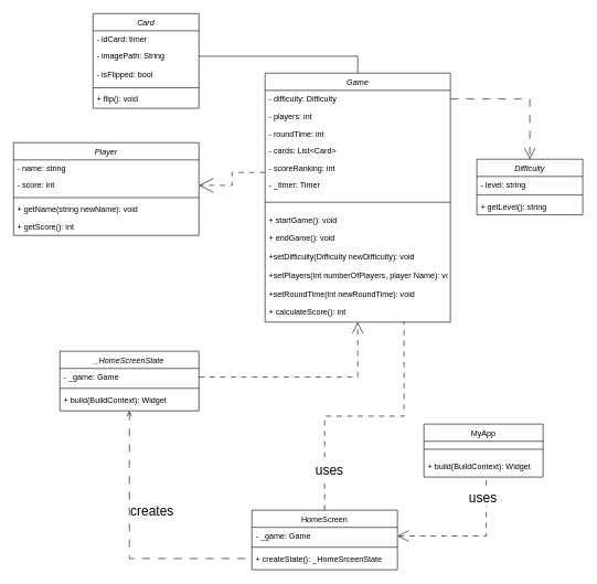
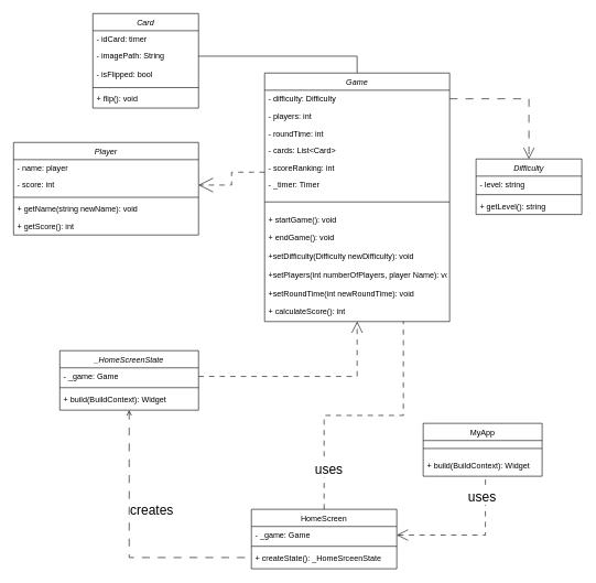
  <mxCell id="0" />
  <mxCell id="1" parent="0" />
  <mxCell id="2" style="edgeStyle=orthogonalEdgeStyle;rounded=0;orthogonalLoop=1;jettySize=auto;html=1;entryX=1;entryY=0.5;entryDx=0;entryDy=0;dashed=1;dashPattern=8 8;endArrow=open;endFill=0;endSize=20;" parent="1" source="4" target="31" edge="1"><mxGeometry relative="1" as="geometry"><Array as="points"><mxPoint x="350" y="260" /><mxPoint x="350" y="279" /></Array></mxGeometry></mxCell>
  <mxCell id="3" style="edgeStyle=orthogonalEdgeStyle;rounded=0;orthogonalLoop=1;jettySize=auto;html=1;exitX=0.5;exitY=0;exitDx=0;exitDy=0;entryX=1;entryY=0.5;entryDx=0;entryDy=0;endArrow=none;endFill=0;" edge="1" parent="1" source="4" target="49"><mxGeometry relative="1" as="geometry" /></mxCell>
  <mxCell id="4" value="Game" style="swimlane;fontStyle=2;align=center;verticalAlign=top;childLayout=stackLayout;horizontal=1;startSize=26;horizontalStack=0;resizeParent=1;resizeLast=0;collapsible=1;marginBottom=0;rounded=0;shadow=0;strokeWidth=1;" parent="1" vertex="1"><mxGeometry x="400" y="110" width="280" height="376" as="geometry"><mxRectangle x="220" y="100" width="160" height="26" as="alternateBounds" /></mxGeometry></mxCell>
  <mxCell id="5" value="- difficulty: Difficulty" style="text;align=left;verticalAlign=top;spacingLeft=4;spacingRight=4;overflow=hidden;rotatable=0;points=[[0,0.5],[1,0.5]];portConstraint=eastwest;" parent="4" vertex="1"><mxGeometry y="26" width="280" height="26" as="geometry" /></mxCell>
  <mxCell id="6" value="- players: int" style="text;align=left;verticalAlign=top;spacingLeft=4;spacingRight=4;overflow=hidden;rotatable=0;points=[[0,0.5],[1,0.5]];portConstraint=eastwest;rounded=0;shadow=0;html=0;" parent="4" vertex="1"><mxGeometry y="52" width="280" height="26" as="geometry" /></mxCell>
  <mxCell id="7" value="- roundTime: int" style="text;align=left;verticalAlign=top;spacingLeft=4;spacingRight=4;overflow=hidden;rotatable=0;points=[[0,0.5],[1,0.5]];portConstraint=eastwest;rounded=0;shadow=0;html=0;" parent="4" vertex="1"><mxGeometry y="78" width="280" height="26" as="geometry" /></mxCell>
  <mxCell id="8" value="- cards: List&lt;Card&gt;" style="text;align=left;verticalAlign=top;spacingLeft=4;spacingRight=4;overflow=hidden;rotatable=0;points=[[0,0.5],[1,0.5]];portConstraint=eastwest;rounded=0;shadow=0;html=0;" vertex="1" parent="4"><mxGeometry y="104" width="280" height="26" as="geometry" /></mxCell>
  <mxCell id="9" value="- scoreRanking: int" style="text;align=left;verticalAlign=top;spacingLeft=4;spacingRight=4;overflow=hidden;rotatable=0;points=[[0,0.5],[1,0.5]];portConstraint=eastwest;rounded=0;shadow=0;html=0;" vertex="1" parent="4"><mxGeometry y="130" width="280" height="26" as="geometry" /></mxCell>
  <mxCell id="10" value="- _timer: Timer" style="text;align=left;verticalAlign=top;spacingLeft=4;spacingRight=4;overflow=hidden;rotatable=0;points=[[0,0.5],[1,0.5]];portConstraint=eastwest;rounded=0;shadow=0;html=0;" vertex="1" parent="4"><mxGeometry y="156" width="280" height="26" as="geometry" /></mxCell>
  <mxCell id="11" value="" style="line;html=1;strokeWidth=1;align=left;verticalAlign=middle;spacingTop=-1;spacingLeft=3;spacingRight=3;rotatable=0;labelPosition=right;points=[];portConstraint=eastwest;" parent="4" vertex="1"><mxGeometry y="182" width="280" height="26" as="geometry" /></mxCell>
  <mxCell id="12" value="+ startGame(): void&#10;" style="text;align=left;verticalAlign=top;spacingLeft=4;spacingRight=4;overflow=hidden;rotatable=0;points=[[0,0.5],[1,0.5]];portConstraint=eastwest;" parent="4" vertex="1"><mxGeometry y="208" width="280" height="28" as="geometry" /></mxCell>
  <mxCell id="13" value="+ endGame(): void&#10;" style="text;align=left;verticalAlign=top;spacingLeft=4;spacingRight=4;overflow=hidden;rotatable=0;points=[[0,0.5],[1,0.5]];portConstraint=eastwest;" parent="4" vertex="1"><mxGeometry y="236" width="280" height="28" as="geometry" /></mxCell>
  <mxCell id="14" value="+setDifficulty(Difficulty newDifficulty): void" style="text;align=left;verticalAlign=top;spacingLeft=4;spacingRight=4;overflow=hidden;rotatable=0;points=[[0,0.5],[1,0.5]];portConstraint=eastwest;" parent="4" vertex="1"><mxGeometry y="264" width="280" height="28" as="geometry" /></mxCell>
  <mxCell id="15" value="+setPlayers(int numberOfPlayers, player Name): void" style="text;align=left;verticalAlign=top;spacingLeft=4;spacingRight=4;overflow=hidden;rotatable=0;points=[[0,0.5],[1,0.5]];portConstraint=eastwest;" parent="4" vertex="1"><mxGeometry y="292" width="280" height="28" as="geometry" /></mxCell>
  <mxCell id="16" value="+setRoundTime(int newRoundTime): void" style="text;align=left;verticalAlign=top;spacingLeft=4;spacingRight=4;overflow=hidden;rotatable=0;points=[[0,0.5],[1,0.5]];portConstraint=eastwest;" parent="4" vertex="1"><mxGeometry y="320" width="280" height="28" as="geometry" /></mxCell>
  <mxCell id="17" value="+ calculateScore(): int" style="text;align=left;verticalAlign=top;spacingLeft=4;spacingRight=4;overflow=hidden;rotatable=0;points=[[0,0.5],[1,0.5]];portConstraint=eastwest;" vertex="1" parent="4"><mxGeometry y="348" width="280" height="28" as="geometry" /></mxCell>
  <mxCell id="18" value="HomeScreen" style="swimlane;fontStyle=0;align=center;verticalAlign=top;childLayout=stackLayout;horizontal=1;startSize=26;horizontalStack=0;resizeParent=1;resizeLast=0;collapsible=1;marginBottom=0;rounded=0;shadow=0;strokeWidth=1;" parent="1" vertex="1"><mxGeometry x="380" y="770" width="220" height="90" as="geometry"><mxRectangle x="120" y="360" width="160" height="26" as="alternateBounds" /></mxGeometry></mxCell>
  <mxCell id="19" value="- _game: Game" style="text;align=left;verticalAlign=top;spacingLeft=4;spacingRight=4;overflow=hidden;rotatable=0;points=[[0,0.5],[1,0.5]];portConstraint=eastwest;" parent="18" vertex="1"><mxGeometry y="26" width="220" height="26" as="geometry" /></mxCell>
  <mxCell id="20" value="" style="line;html=1;strokeWidth=1;align=left;verticalAlign=middle;spacingTop=-1;spacingLeft=3;spacingRight=3;rotatable=0;labelPosition=right;points=[];portConstraint=eastwest;" parent="18" vertex="1"><mxGeometry y="52" width="220" height="8" as="geometry" /></mxCell>
  <mxCell id="21" value="+ createState(): _HomeSrceenState&#10;" style="text;align=left;verticalAlign=top;spacingLeft=4;spacingRight=4;overflow=hidden;rotatable=0;points=[[0,0.5],[1,0.5]];portConstraint=eastwest;" parent="18" vertex="1"><mxGeometry y="60" width="220" height="26" as="geometry" /></mxCell>
  <mxCell id="22" value="MyApp" style="swimlane;fontStyle=0;align=center;verticalAlign=top;childLayout=stackLayout;horizontal=1;startSize=26;horizontalStack=0;resizeParent=1;resizeLast=0;collapsible=1;marginBottom=0;rounded=0;shadow=0;strokeWidth=1;" parent="1" vertex="1"><mxGeometry x="640" y="640" width="180" height="80" as="geometry"><mxRectangle x="340" y="380" width="170" height="26" as="alternateBounds" /></mxGeometry></mxCell>
  <mxCell id="23" value="" style="line;html=1;strokeWidth=1;align=left;verticalAlign=middle;spacingTop=-1;spacingLeft=3;spacingRight=3;rotatable=0;labelPosition=right;points=[];portConstraint=eastwest;" parent="22" vertex="1"><mxGeometry y="26" width="180" height="24" as="geometry" /></mxCell>
  <mxCell id="24" value="+ build(BuildContext): Widget" style="text;align=left;verticalAlign=top;spacingLeft=4;spacingRight=4;overflow=hidden;rotatable=0;points=[[0,0.5],[1,0.5]];portConstraint=eastwest;" parent="22" vertex="1"><mxGeometry y="50" width="180" height="30" as="geometry" /></mxCell>
  <mxCell id="25" value="Difficulty" style="swimlane;fontStyle=2;align=center;verticalAlign=top;childLayout=stackLayout;horizontal=1;startSize=26;horizontalStack=0;resizeParent=1;resizeLast=0;collapsible=1;marginBottom=0;rounded=0;shadow=0;strokeWidth=1;" parent="1" vertex="1"><mxGeometry x="720" y="240" width="160" height="84" as="geometry"><mxRectangle x="550" y="140" width="160" height="26" as="alternateBounds" /></mxGeometry></mxCell>
  <mxCell id="26" value="- level: string" style="text;align=left;verticalAlign=top;spacingLeft=4;spacingRight=4;overflow=hidden;rotatable=0;points=[[0,0.5],[1,0.5]];portConstraint=eastwest;" parent="25" vertex="1"><mxGeometry y="26" width="160" height="24" as="geometry" /></mxCell>
  <mxCell id="27" value="" style="line;html=1;strokeWidth=1;align=left;verticalAlign=middle;spacingTop=-1;spacingLeft=3;spacingRight=3;rotatable=0;labelPosition=right;points=[];portConstraint=eastwest;" parent="25" vertex="1"><mxGeometry y="50" width="160" height="8" as="geometry" /></mxCell>
  <mxCell id="28" value="+ getLevel(): string" style="text;align=left;verticalAlign=top;spacingLeft=4;spacingRight=4;overflow=hidden;rotatable=0;points=[[0,0.5],[1,0.5]];portConstraint=eastwest;" parent="25" vertex="1"><mxGeometry y="58" width="160" height="26" as="geometry" /></mxCell>
  <mxCell id="29" value="Player" style="swimlane;fontStyle=2;align=center;verticalAlign=top;childLayout=stackLayout;horizontal=1;startSize=26;horizontalStack=0;resizeParent=1;resizeLast=0;collapsible=1;marginBottom=0;rounded=0;shadow=0;strokeWidth=1;" parent="1" vertex="1"><mxGeometry x="20" y="215" width="280" height="140" as="geometry"><mxRectangle x="550" y="140" width="160" height="26" as="alternateBounds" /></mxGeometry></mxCell>
- <mxCell id="30" value="- name: string    " style="text;align=left;verticalAlign=top;spacingLeft=4;spacingRight=4;overflow=hidden;rotatable=0;points=[[0,0.5],[1,0.5]];portConstraint=eastwest;" parent="29" vertex="1"><mxGeometry y="26" width="280" height="24" as="geometry" /></mxCell>
+ <mxCell id="30" value="- name: player    " style="text;align=left;verticalAlign=top;spacingLeft=4;spacingRight=4;overflow=hidden;rotatable=0;points=[[0,0.5],[1,0.5]];portConstraint=eastwest;" parent="29" vertex="1"><mxGeometry y="26" width="280" height="24" as="geometry" /></mxCell>
  <mxCell id="31" value="- score: int" style="text;align=left;verticalAlign=top;spacingLeft=4;spacingRight=4;overflow=hidden;rotatable=0;points=[[0,0.5],[1,0.5]];portConstraint=eastwest;" parent="29" vertex="1"><mxGeometry y="50" width="280" height="29" as="geometry" /></mxCell>
  <mxCell id="32" value="" style="line;html=1;strokeWidth=1;align=left;verticalAlign=middle;spacingTop=-1;spacingLeft=3;spacingRight=3;rotatable=0;labelPosition=right;points=[];portConstraint=eastwest;" parent="29" vertex="1"><mxGeometry y="79" width="280" height="8" as="geometry" /></mxCell>
  <mxCell id="33" value="+ getName(string newName): void" style="text;align=left;verticalAlign=top;spacingLeft=4;spacingRight=4;overflow=hidden;rotatable=0;points=[[0,0.5],[1,0.5]];portConstraint=eastwest;" parent="29" vertex="1"><mxGeometry y="87" width="280" height="26" as="geometry" /></mxCell>
  <mxCell id="34" value="+ getScore(): int" style="text;align=left;verticalAlign=top;spacingLeft=4;spacingRight=4;overflow=hidden;rotatable=0;points=[[0,0.5],[1,0.5]];portConstraint=eastwest;" parent="29" vertex="1"><mxGeometry y="113" width="280" height="27" as="geometry" /></mxCell>
  <mxCell id="35" style="edgeStyle=orthogonalEdgeStyle;rounded=0;orthogonalLoop=1;jettySize=auto;html=1;entryX=0;entryY=0.5;entryDx=0;entryDy=0;dashed=1;dashPattern=12 12;endArrow=none;endFill=0;startArrow=open;startFill=0;endSize=15;" parent="1" source="37" target="21" edge="1"><mxGeometry relative="1" as="geometry" /></mxCell>
  <mxCell id="36" value="&lt;div style=&quot;font-size: 20px;&quot;&gt;creates&lt;/div&gt;" style="edgeLabel;html=1;align=center;verticalAlign=middle;resizable=0;points=[];" parent="35" vertex="1" connectable="0"><mxGeometry x="0.392" y="-3" relative="1" as="geometry"><mxPoint x="-28" y="-76" as="offset" /></mxGeometry></mxCell>
  <mxCell id="37" value="_HomeScreenState" style="swimlane;fontStyle=2;align=center;verticalAlign=top;childLayout=stackLayout;horizontal=1;startSize=26;horizontalStack=0;resizeParent=1;resizeLast=0;collapsible=1;marginBottom=0;rounded=0;shadow=0;strokeWidth=1;" parent="1" vertex="1"><mxGeometry x="90" y="530" width="210" height="90" as="geometry"><mxRectangle x="550" y="140" width="160" height="26" as="alternateBounds" /></mxGeometry></mxCell>
  <mxCell id="38" value="- _game: Game" style="text;align=left;verticalAlign=top;spacingLeft=4;spacingRight=4;overflow=hidden;rotatable=0;points=[[0,0.5],[1,0.5]];portConstraint=eastwest;" parent="37" vertex="1"><mxGeometry y="26" width="210" height="26" as="geometry" /></mxCell>
  <mxCell id="39" value="" style="line;html=1;strokeWidth=1;align=left;verticalAlign=middle;spacingTop=-1;spacingLeft=3;spacingRight=3;rotatable=0;labelPosition=right;points=[];portConstraint=eastwest;" parent="37" vertex="1"><mxGeometry y="52" width="210" height="8" as="geometry" /></mxCell>
  <mxCell id="40" value="+ build(BuildContext): Widget" style="text;align=left;verticalAlign=top;spacingLeft=4;spacingRight=4;overflow=hidden;rotatable=0;points=[[0,0.5],[1,0.5]];portConstraint=eastwest;" parent="37" vertex="1"><mxGeometry y="60" width="210" height="26" as="geometry" /></mxCell>
  <mxCell id="41" style="edgeStyle=orthogonalEdgeStyle;rounded=0;orthogonalLoop=1;jettySize=auto;html=1;dashed=1;dashPattern=8 8;endArrow=open;endFill=0;endSize=15;" parent="1" source="38" target="4" edge="1"><mxGeometry relative="1" as="geometry" /></mxCell>
  <mxCell id="42" style="edgeStyle=orthogonalEdgeStyle;rounded=0;orthogonalLoop=1;jettySize=auto;html=1;entryX=0.75;entryY=1;entryDx=0;entryDy=0;dashed=1;dashPattern=8 8;endArrow=none;endFill=0;exitX=0.5;exitY=0;exitDx=0;exitDy=0;endSize=15;" parent="1" source="18" target="4" edge="1"><mxGeometry relative="1" as="geometry"><mxPoint x="430" y="640" as="sourcePoint" /></mxGeometry></mxCell>
  <mxCell id="43" value="&lt;font style=&quot;font-size: 20px;&quot;&gt;uses&lt;/font&gt;" style="edgeLabel;html=1;align=center;verticalAlign=middle;resizable=0;points=[];" parent="42" vertex="1" connectable="0"><mxGeometry x="-0.141" y="-1" relative="1" as="geometry"><mxPoint x="-26" y="79" as="offset" /></mxGeometry></mxCell>
  <mxCell id="44" style="edgeStyle=orthogonalEdgeStyle;rounded=0;orthogonalLoop=1;jettySize=auto;html=1;endArrow=open;endFill=0;endSize=15;dashed=1;dashPattern=12 12;" parent="1" source="5" target="25" edge="1"><mxGeometry relative="1" as="geometry" /></mxCell>
  <mxCell id="45" style="edgeStyle=orthogonalEdgeStyle;rounded=0;orthogonalLoop=1;jettySize=auto;html=1;entryX=0.523;entryY=0.971;entryDx=0;entryDy=0;entryPerimeter=0;endArrow=none;endFill=0;dashed=1;dashPattern=8 8;startArrow=open;startFill=0;endSize=15;startSize=15;" parent="1" source="19" target="24" edge="1"><mxGeometry relative="1" as="geometry" /></mxCell>
  <mxCell id="46" value="&lt;font style=&quot;font-size: 20px;&quot;&gt;uses&lt;/font&gt;" style="edgeLabel;html=1;align=center;verticalAlign=middle;resizable=0;points=[];" parent="45" vertex="1" connectable="0"><mxGeometry x="-0.474" y="1" relative="1" as="geometry"><mxPoint x="69" y="-58" as="offset" /></mxGeometry></mxCell>
  <mxCell id="47" value="Card" style="swimlane;fontStyle=2;align=center;verticalAlign=top;childLayout=stackLayout;horizontal=1;startSize=26;horizontalStack=0;resizeParent=1;resizeLast=0;collapsible=1;marginBottom=0;rounded=0;shadow=0;strokeWidth=1;" vertex="1" parent="1"><mxGeometry x="140" y="20" width="160" height="143" as="geometry"><mxRectangle x="-40" y="10" width="160" height="26" as="alternateBounds" /></mxGeometry></mxCell>
  <mxCell id="48" value="- idCard: timer" style="text;align=left;verticalAlign=top;spacingLeft=4;spacingRight=4;overflow=hidden;rotatable=0;points=[[0,0.5],[1,0.5]];portConstraint=eastwest;" vertex="1" parent="47"><mxGeometry y="26" width="160" height="24" as="geometry" /></mxCell>
  <mxCell id="49" value="- imagePath: String" style="text;align=left;verticalAlign=top;spacingLeft=4;spacingRight=4;overflow=hidden;rotatable=0;points=[[0,0.5],[1,0.5]];portConstraint=eastwest;" vertex="1" parent="47"><mxGeometry y="50" width="160" height="29" as="geometry" /></mxCell>
  <mxCell id="50" value="- isFlipped: bool" style="text;align=left;verticalAlign=top;spacingLeft=4;spacingRight=4;overflow=hidden;rotatable=0;points=[[0,0.5],[1,0.5]];portConstraint=eastwest;" vertex="1" parent="47"><mxGeometry y="79" width="160" height="29" as="geometry" /></mxCell>
  <mxCell id="51" value="" style="line;html=1;strokeWidth=1;align=left;verticalAlign=middle;spacingTop=-1;spacingLeft=3;spacingRight=3;rotatable=0;labelPosition=right;points=[];portConstraint=eastwest;" vertex="1" parent="47"><mxGeometry y="108" width="160" height="8" as="geometry" /></mxCell>
  <mxCell id="52" value="+ flip(): void" style="text;align=left;verticalAlign=top;spacingLeft=4;spacingRight=4;overflow=hidden;rotatable=0;points=[[0,0.5],[1,0.5]];portConstraint=eastwest;" vertex="1" parent="47"><mxGeometry y="116" width="160" height="27" as="geometry" /></mxCell>
